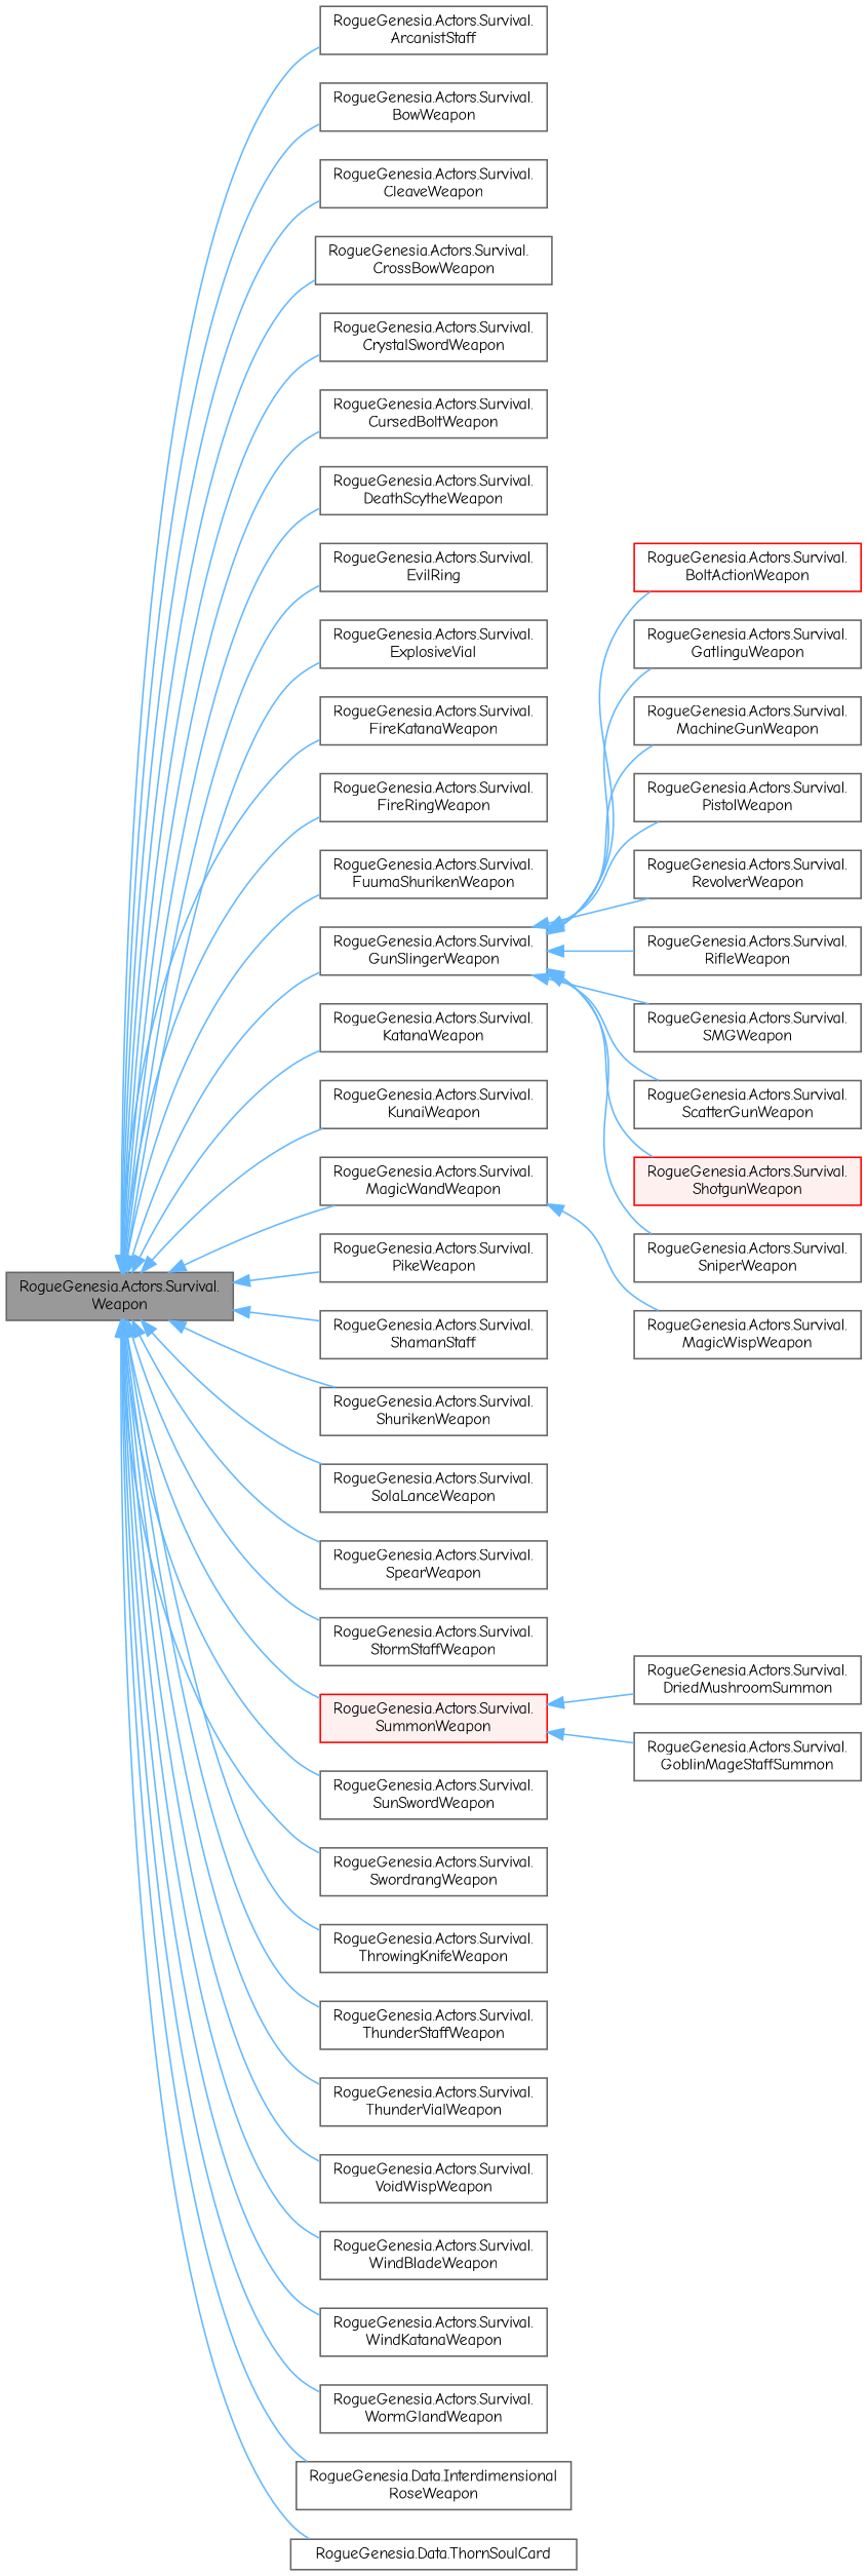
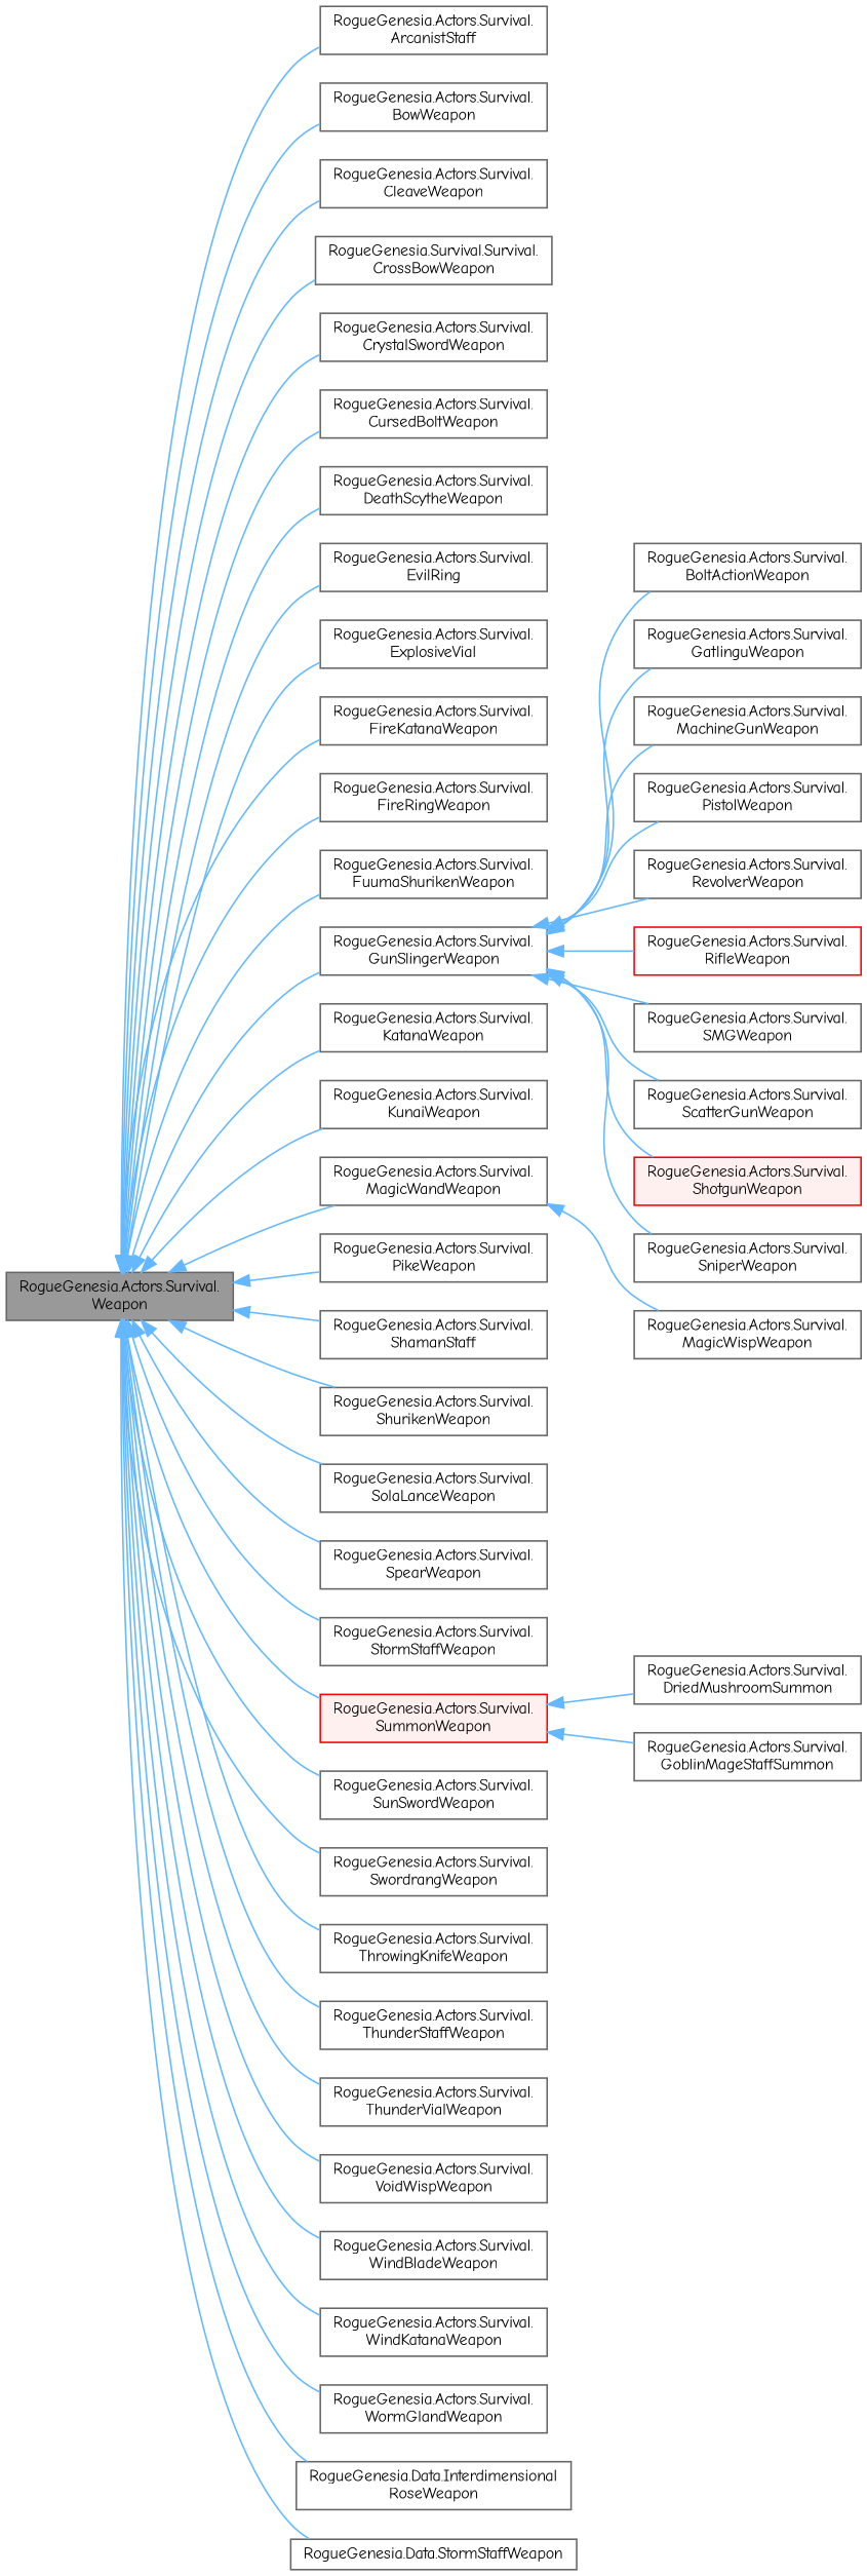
  digraph {
    fontname="Comic Neue"
    rankdir=LR
    node [color=gray40 fillcolor=white fontname="Comic Neue" fontsize=10 shape=box style=filled]
    edge [color=steelblue1 dir=back fontname="Comic Neue" fontsize=10 labelfontname=Helvetica labelfontsize=10 style=solid]
    n1 [fillcolor=grey60 fontcolor=black height=0.2 label="RogueGenesia.Actors.Survival.\lWeapon" width=0.4]
    n2 [height=0.2 label="RogueGenesia.Actors.Survival.\lArcanistStaff" width=0.4]
    n3 [height=0.2 label="RogueGenesia.Actors.Survival.\lBowWeapon" width=0.4]
    n4 [height=0.2 label="RogueGenesia.Actors.Survival.\lCleaveWeapon" width=0.4]
-   n5 [height=0.2 label="RogueGenesia.Actors.Survival.\lCrossBowWeapon" width=0.4]
+   n5 [height=0.2 label="RogueGenesia.Survival.Survival.\lCrossBowWeapon" width=0.4]
    n6 [height=0.2 label="RogueGenesia.Actors.Survival.\lCrystalSwordWeapon" width=0.4]
    n7 [height=0.2 label="RogueGenesia.Actors.Survival.\lCursedBoltWeapon" width=0.4]
    n8 [height=0.2 label="RogueGenesia.Actors.Survival.\lDeathScytheWeapon" width=0.4]
    n9 [height=0.2 label="RogueGenesia.Actors.Survival.\lEvilRing" width=0.4]
    n10 [height=0.2 label="RogueGenesia.Actors.Survival.\lExplosiveVial" width=0.4]
    n11 [height=0.2 label="RogueGenesia.Actors.Survival.\lFireKatanaWeapon" width=0.4]
    n12 [height=0.2 label="RogueGenesia.Actors.Survival.\lFireRingWeapon" width=0.4]
    n13 [height=0.2 label="RogueGenesia.Actors.Survival.\lFuumaShurikenWeapon" width=0.4]
    n14 [height=0.2 label="RogueGenesia.Actors.Survival.\lGunSlingerWeapon" width=0.4]
    n15 [height=0.2 label="RogueGenesia.Actors.Survival.\lKatanaWeapon" width=0.4]
    n16 [height=0.2 label="RogueGenesia.Actors.Survival.\lKunaiWeapon" width=0.4]
    n17 [height=0.2 label="RogueGenesia.Actors.Survival.\lMagicWandWeapon" width=0.4]
    n18 [height=0.2 label="RogueGenesia.Actors.Survival.\lPikeWeapon" width=0.4]
    n19 [height=0.2 label="RogueGenesia.Actors.Survival.\lShamanStaff" width=0.4]
    n20 [height=0.2 label="RogueGenesia.Actors.Survival.\lShurikenWeapon" width=0.4]
    n21 [height=0.2 label="RogueGenesia.Actors.Survival.\lSolaLanceWeapon" width=0.4]
    n22 [height=0.2 label="RogueGenesia.Actors.Survival.\lSpearWeapon" width=0.4]
    n23 [height=0.2 label="RogueGenesia.Actors.Survival.\lStormStaffWeapon" width=0.4]
    n24 [color=red fillcolor="#FFF0F0" height=0.2 label="RogueGenesia.Actors.Survival.\lSummonWeapon" width=0.4]
    n25 [height=0.2 label="RogueGenesia.Actors.Survival.\lSunSwordWeapon" width=0.4]
    n26 [height=0.2 label="RogueGenesia.Actors.Survival.\lSwordrangWeapon" width=0.4]
    n27 [height=0.2 label="RogueGenesia.Actors.Survival.\lThrowingKnifeWeapon" width=0.4]
    n28 [height=0.2 label="RogueGenesia.Actors.Survival.\lThunderStaffWeapon" width=0.4]
    n29 [height=0.2 label="RogueGenesia.Actors.Survival.\lThunderVialWeapon" width=0.4]
    n30 [height=0.2 label="RogueGenesia.Actors.Survival.\lVoidWispWeapon" width=0.4]
    n31 [height=0.2 label="RogueGenesia.Actors.Survival.\lWindBladeWeapon" width=0.4]
    n32 [height=0.2 label="RogueGenesia.Actors.Survival.\lWindKatanaWeapon" width=0.4]
    n33 [height=0.2 label="RogueGenesia.Actors.Survival.\lWormGlandWeapon" width=0.4]
    n34 [height=0.2 label="RogueGenesia.Data.Interdimensional\lRoseWeapon" width=0.4]
-   n35 [height=0.2 label="RogueGenesia.Data.ThornSoulCard" width=0.4]
-   n36 [color=red height=0.2 label="RogueGenesia.Actors.Survival.\lBoltActionWeapon" width=0.4]
+   n35 [height=0.2 label="RogueGenesia.Data.StormStaffWeapon" width=0.4]
+   n36 [height=0.2 label="RogueGenesia.Actors.Survival.\lBoltActionWeapon" width=0.4]
    n37 [height=0.2 label="RogueGenesia.Actors.Survival.\lGatlinguWeapon" width=0.4]
    n38 [height=0.2 label="RogueGenesia.Actors.Survival.\lMachineGunWeapon" width=0.4]
    n39 [height=0.2 label="RogueGenesia.Actors.Survival.\lPistolWeapon" width=0.4]
    n40 [height=0.2 label="RogueGenesia.Actors.Survival.\lRevolverWeapon" width=0.4]
-   n41 [height=0.2 label="RogueGenesia.Actors.Survival.\lRifleWeapon" width=0.4]
+   n41 [color=red height=0.2 label="RogueGenesia.Actors.Survival.\lRifleWeapon" width=0.4]
    n42 [height=0.2 label="RogueGenesia.Actors.Survival.\lSMGWeapon" width=0.4]
    n43 [height=0.2 label="RogueGenesia.Actors.Survival.\lScatterGunWeapon" width=0.4]
    n44 [color=red fillcolor="#FFF0F0" height=0.2 label="RogueGenesia.Actors.Survival.\lShotgunWeapon" width=0.4]
    n45 [height=0.2 label="RogueGenesia.Actors.Survival.\lSniperWeapon" width=0.4]
    n46 [height=0.2 label="RogueGenesia.Actors.Survival.\lMagicWispWeapon" width=0.4]
    n47 [height=0.2 label="RogueGenesia.Actors.Survival.\lDriedMushroomSummon" width=0.4]
    n48 [height=0.2 label="RogueGenesia.Actors.Survival.\lGoblinMageStaffSummon" width=0.4]
    n1 -> n2
    n1 -> n3
    n1 -> n4
    n1 -> n5
    n1 -> n6
    n1 -> n7
    n1 -> n8
    n1 -> n9
    n1 -> n10
    n1 -> n11
    n1 -> n12
    n1 -> n13
    n1 -> n14
    n1 -> n15
    n1 -> n16
    n1 -> n17
    n1 -> n18
    n1 -> n19
    n1 -> n20
    n1 -> n21
    n1 -> n22
    n1 -> n23
    n1 -> n24
    n1 -> n25
    n1 -> n26
    n1 -> n27
    n1 -> n28
    n1 -> n29
    n1 -> n30
    n1 -> n31
    n1 -> n32
    n1 -> n33
    n1 -> n34
    n1 -> n35
    n14 -> n36
    n14 -> n37
    n14 -> n38
    n14 -> n39
    n14 -> n40
    n14 -> n41
    n14 -> n42
    n14 -> n43
    n14 -> n44
    n14 -> n45
    n17 -> n46
    n24 -> n47
    n24 -> n48
  }
